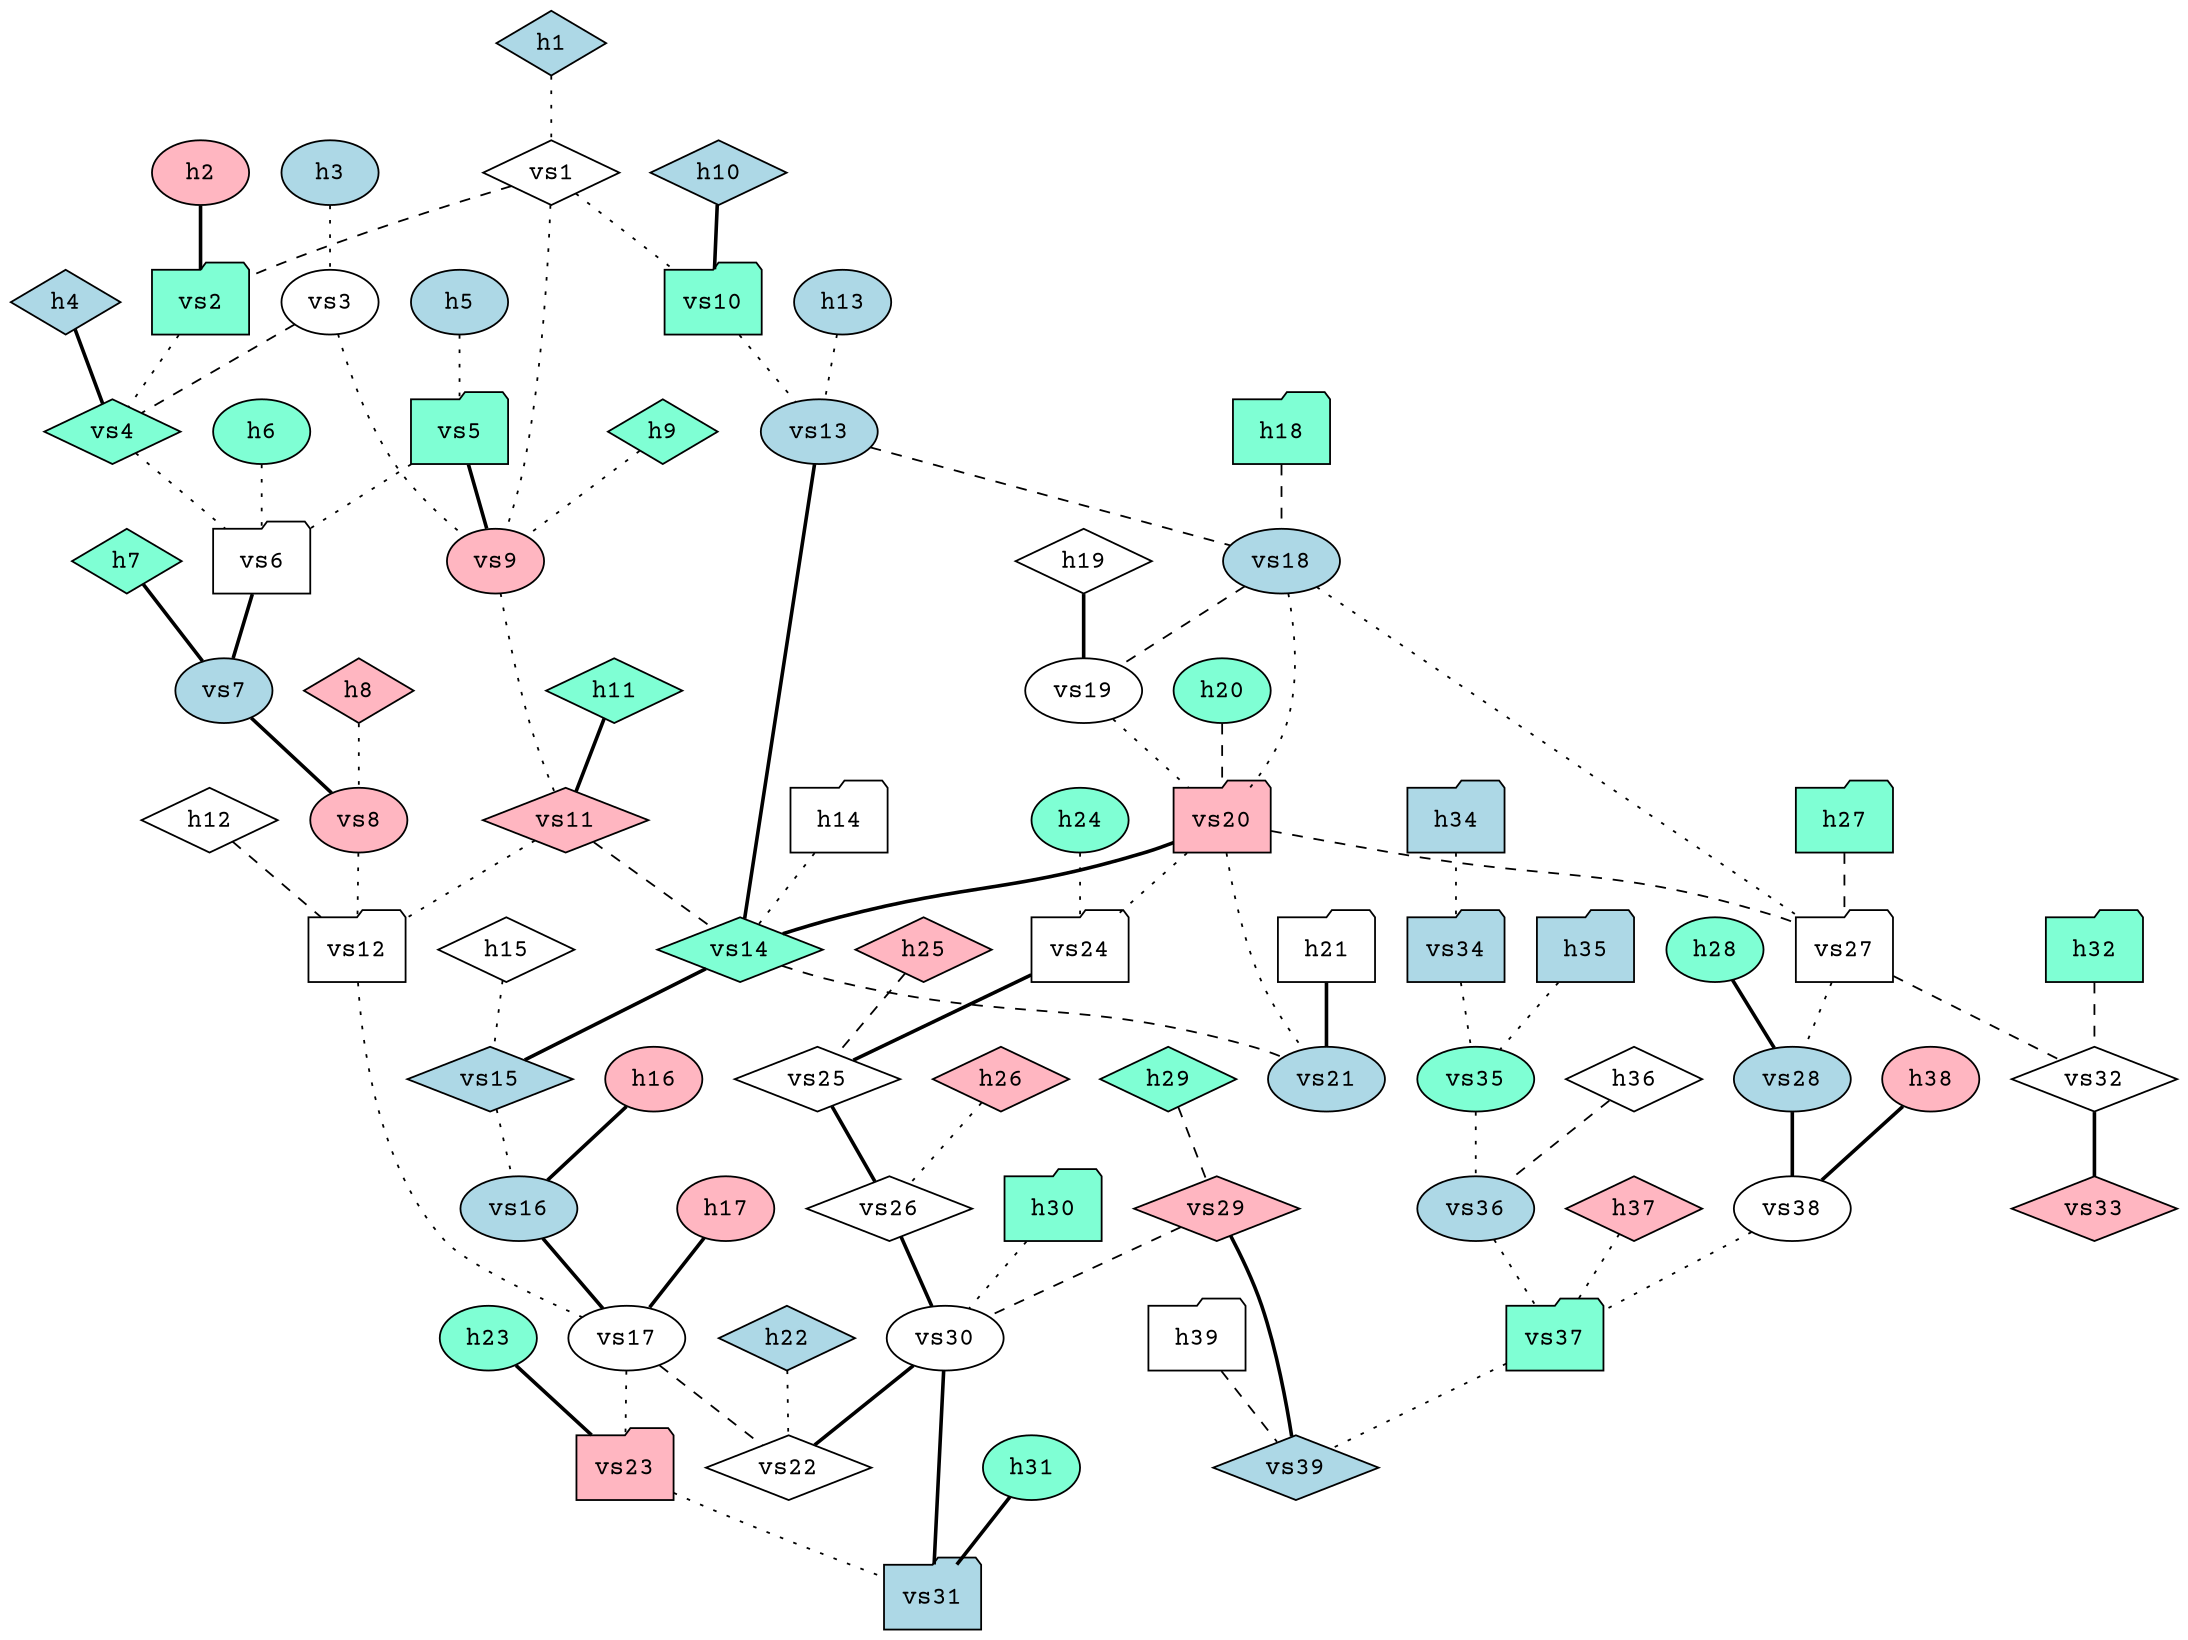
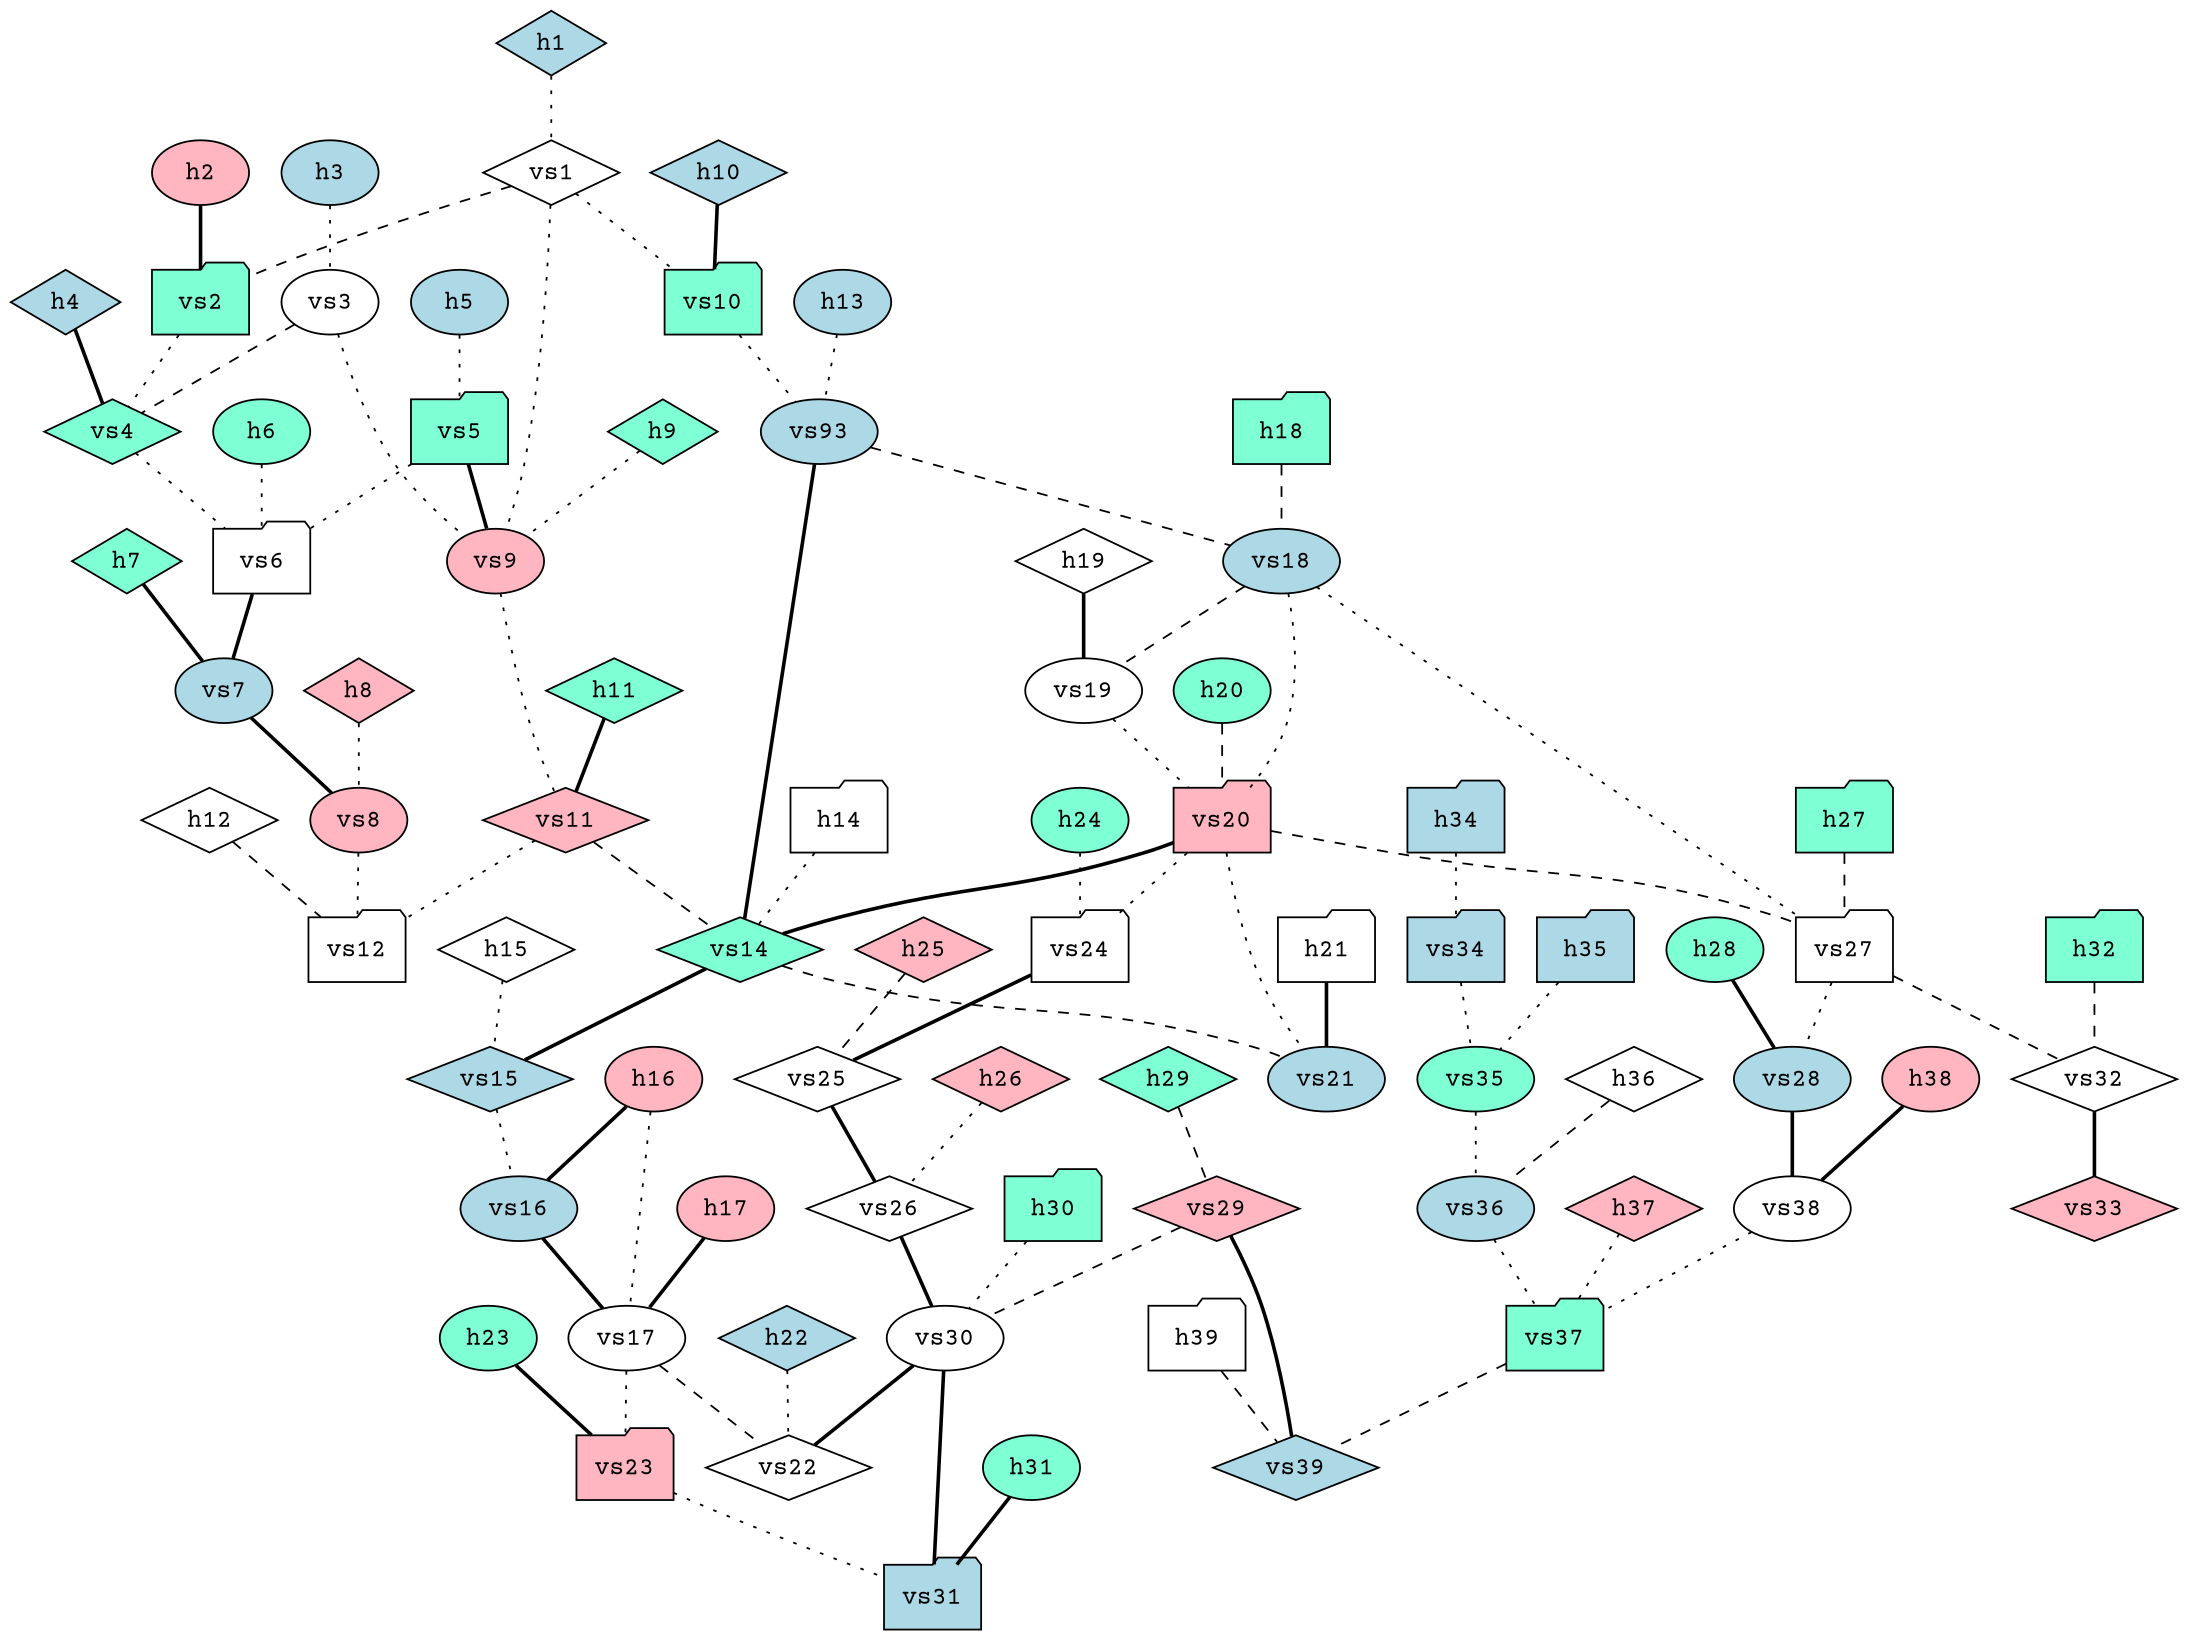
  graph {
    fontname="Courier Prime"
    node [cpu=2 fillcolor=white fontname="Courier Prime" shape=diamond style=filled type=switch]
    edge [bandwidth=100 fontname="Courier Prime" style=dotted]
    vs1 [datapathid=0000000000000001 mgmtport=9641 nbc=0.09619503303713828]
    vs2 [datapathid=0000000000000002 fillcolor=aquamarine mgmtport=9642 nbc=0.0418090681248576 shape=folder]
    vs9 [datapathid=0000000000000009 fillcolor=lightpink mgmtport=9649 nbc=0.20271132376395534 shape=ellipse]
    vs10 [datapathid=0000000000000010 fillcolor=aquamarine mgmtport=9650 nbc=0.08658008658008658 shape=folder]
    vs4 [datapathid=0000000000000004 fillcolor=aquamarine mgmtport=9644 nbc=0.0390749601275917]
    vs11 [datapathid=0000000000000011 fillcolor=lightpink mgmtport=9651 nbc=0.3046251993620415]
-   vs13 [datapathid=0000000000000013 fillcolor=lightblue mgmtport=9653 nbc=0.12319434951013901 shape=ellipse]
+   vs13 [datapathid=0000000000000013 fillcolor=lightblue mgmtport=9653 nbc=0.12319434951013901 shape=ellipse label=vs93]
    vs6 [datapathid=0000000000000006 mgmtport=9646 nbc=0.04875825928457508 shape=folder]
    vs3 [datapathid=0000000000000003 mgmtport=9643 nbc=0.05103668261562999 shape=ellipse]
    vs7 [datapathid=0000000000000007 fillcolor=lightblue mgmtport=9647 nbc=0.053542948279790385 shape=ellipse]
    vs5 [datapathid=0000000000000005 fillcolor=aquamarine mgmtport=9645 nbc=0.055251765778081566 shape=folder]
    vs8 [datapathid=0000000000000008 fillcolor=lightpink mgmtport=9648 nbc=0.08703577124629756 shape=ellipse]
    vs12 [datapathid=0000000000000012 mgmtport=9652 nbc=0.2226019594440647 shape=folder]
    vs17 [datapathid=0000000000000017 mgmtport=9657 nbc=0.2093415356573251 shape=ellipse]
    vs14 [datapathid=0000000000000014 fillcolor=aquamarine mgmtport=9654 nbc=0.3220551378446114]
    vs18 [datapathid=0000000000000018 fillcolor=lightblue mgmtport=9658 nbc=0.10893141945773524 shape=ellipse]
    vs15 [datapathid=0000000000000015 fillcolor=lightblue mgmtport=9655 nbc=0.0762816131237184]
    vs21 [datapathid=0000000000000021 fillcolor=lightblue mgmtport=9661 nbc=0.025974025974025976 shape=ellipse]
    vs22 [datapathid=0000000000000022 mgmtport=9662 nbc=0.12531328320802004]
    vs23 [datapathid=0000000000000023 fillcolor=lightpink mgmtport=9663 nbc=0.05012531328320802 shape=folder]
    vs19 [datapathid=0000000000000019 mgmtport=9659 nbc=0.025974025974025976 shape=ellipse]
    vs27 [datapathid=0000000000000027 mgmtport=9667 nbc=0.2911141490088859 shape=folder]
    vs16 [datapathid=0000000000000016 fillcolor=lightblue mgmtport=9656 nbc=0.06306675780359992 shape=ellipse]
    vs31 [datapathid=0000000000000031 fillcolor=lightblue mgmtport=9671 nbc=0.04146730462519937 shape=folder]
    vs20 [datapathid=0000000000000020 fillcolor=lightpink mgmtport=9660 nbc=0.3329687856003646 shape=folder]
    vs28 [datapathid=0000000000000028 fillcolor=lightblue mgmtport=9668 nbc=0.1269537480063796 shape=ellipse]
    vs32 [datapathid=0000000000000032 mgmtport=9672 nbc=0.12907268170426067]
    vs24 [datapathid=0000000000000024 mgmtport=9664 nbc=0.108339029391661 shape=folder]
    vs25 [datapathid=0000000000000025 mgmtport=9665 nbc=0.0848712690817954]
    vs26 [datapathid=0000000000000026 mgmtport=9666 nbc=0.07758031442241967]
    vs30 [datapathid=0000000000000030 mgmtport=9670 nbc=0.18478013214855324 shape=ellipse]
    vs38 [datapathid=0000000000000038 mgmtport=9678 nbc=0.10416951469583048 shape=ellipse]
    vs33 [datapathid=0000000000000033 fillcolor=lightpink mgmtport=9673 nbc=0.09250398724082934]
    vs37 [datapathid=0000000000000037 fillcolor=aquamarine mgmtport=9677 nbc=0.13914331282752337 shape=folder]
    vs29 [datapathid=0000000000000029 fillcolor=lightpink mgmtport=9669 nbc=0.1174527227158806]
    vs39 [datapathid=0000000000000039 fillcolor=lightblue mgmtport=9679 nbc=0.10359990886306676]
    vs34 [datapathid=0000000000000034 fillcolor=lightblue mgmtport=9674 nbc=0.06527682843472318 shape=folder]
    vs35 [datapathid=0000000000000035 fillcolor=aquamarine mgmtport=9675 nbc=0.04796081111870585 shape=ellipse]
    vs36 [datapathid=0000000000000036 fillcolor=lightblue mgmtport=9676 nbc=0.062314878104351795 shape=ellipse]
    h1 [fillcolor=lightblue type=host]
    h2 [fillcolor=lightpink shape=ellipse type=host]
    h3 [fillcolor=lightblue shape=ellipse type=host]
    h4 [fillcolor=lightblue type=host]
    h5 [fillcolor=lightblue shape=ellipse type=host]
    h6 [fillcolor=aquamarine shape=ellipse type=host]
    h7 [fillcolor=aquamarine type=host]
    h8 [fillcolor=lightpink type=host]
    h9 [fillcolor=aquamarine type=host]
    h10 [fillcolor=lightblue type=host]
    h11 [fillcolor=aquamarine type=host]
    h12 [type=host]
    h13 [fillcolor=lightblue shape=ellipse type=host]
    h14 [shape=folder type=host]
    h15 [type=host]
    h16 [fillcolor=lightpink shape=ellipse type=host]
    h17 [fillcolor=lightpink shape=ellipse type=host]
    h18 [fillcolor=aquamarine shape=folder type=host]
    h19 [type=host]
    h20 [fillcolor=aquamarine shape=ellipse type=host]
    h21 [shape=folder type=host]
    h22 [fillcolor=lightblue type=host]
    h23 [fillcolor=aquamarine shape=ellipse type=host]
    h24 [fillcolor=aquamarine shape=ellipse type=host]
    h25 [fillcolor=lightpink type=host]
    h26 [fillcolor=lightpink type=host]
    h27 [fillcolor=aquamarine shape=folder type=host]
    h28 [fillcolor=aquamarine shape=ellipse type=host]
    h29 [fillcolor=aquamarine type=host]
    h30 [fillcolor=aquamarine shape=folder type=host]
    h31 [fillcolor=aquamarine shape=ellipse type=host]
    h32 [fillcolor=aquamarine shape=folder type=host]
    h34 [fillcolor=lightblue shape=folder type=host]
    h35 [fillcolor=lightblue shape=folder type=host]
    h36 [type=host]
    h37 [fillcolor=lightpink type=host]
    h38 [fillcolor=lightpink shape=ellipse type=host]
    h39 [shape=folder type=host]
    vs1 -- vs2 [style=dashed]
    vs1 -- vs9
    vs1 -- vs10
    vs2 -- vs4
    vs9 -- vs11
    vs10 -- vs13
    vs4 -- vs6
    vs11 -- vs12
    vs11 -- vs14 [style=dashed]
    vs13 -- vs14 [style=bold]
    vs13 -- vs18 [style=dashed]
    vs6 -- vs7 [style=bold]
    vs3 -- vs9
    vs3 -- vs4 [style=dashed]
    vs7 -- vs8 [style=bold]
    vs5 -- vs9 [style=bold]
    vs5 -- vs6
    vs8 -- vs12
-   vs12 -- vs17
+   h16 -- vs17
    vs17 -- vs22 [style=dashed]
    vs17 -- vs23
    vs14 -- vs15 [style=bold]
    vs14 -- vs21 [style=dashed]
    vs18 -- vs19 [style=dashed]
    vs18 -- vs27
    vs15 -- vs16
    vs23 -- vs31
    vs19 -- vs20
    vs27 -- vs28
    vs27 -- vs32 [style=dashed]
    vs16 -- vs17 [style=bold]
    vs20 -- vs14 [style=bold]
    vs20 -- vs18
    vs20 -- vs21
    vs20 -- vs27 [style=dashed]
    vs20 -- vs24
    vs28 -- vs38 [style=bold]
    vs32 -- vs33 [style=bold]
    vs24 -- vs25 [style=bold]
    vs25 -- vs26 [style=bold]
    vs26 -- vs30 [style=bold]
    vs30 -- vs22 [style=bold]
    vs30 -- vs31 [style=bold]
    vs38 -- vs37
-   vs37 -- vs39
+   vs37 -- vs39 [style=dashed]
    vs29 -- vs30 [style=dashed]
    vs29 -- vs39 [style=bold]
    vs34 -- vs35
    vs35 -- vs36
    vs36 -- vs37
    h1 -- vs1 [bandwidth=1000]
    h2 -- vs2 [bandwidth=1000 style=bold]
    h3 -- vs3 [bandwidth=1000]
    h4 -- vs4 [bandwidth=1000 style=bold]
    h5 -- vs5 [bandwidth=1000]
    h6 -- vs6 [bandwidth=1000]
    h7 -- vs7 [bandwidth=1000 style=bold]
    h8 -- vs8 [bandwidth=1000]
    h9 -- vs9 [bandwidth=1000]
    h10 -- vs10 [bandwidth=1000 style=bold]
    h11 -- vs11 [bandwidth=1000 style=bold]
    h12 -- vs12 [bandwidth=1000 style=dashed]
    h13 -- vs13 [bandwidth=1000]
    h14 -- vs14 [bandwidth=1000]
    h15 -- vs15 [bandwidth=1000]
    h16 -- vs16 [bandwidth=1000 style=bold]
    h17 -- vs17 [bandwidth=1000 style=bold]
    h18 -- vs18 [bandwidth=1000 style=dashed]
    h19 -- vs19 [bandwidth=1000 style=bold]
    h20 -- vs20 [bandwidth=1000 style=dashed]
    h21 -- vs21 [bandwidth=1000 style=bold]
    h22 -- vs22 [bandwidth=1000]
    h23 -- vs23 [bandwidth=1000 style=bold]
    h24 -- vs24 [bandwidth=1000]
    h25 -- vs25 [bandwidth=1000 style=dashed]
    h26 -- vs26 [bandwidth=1000]
    h27 -- vs27 [bandwidth=1000 style=dashed]
    h28 -- vs28 [bandwidth=1000 style=bold]
    h29 -- vs29 [bandwidth=1000 style=dashed]
    h30 -- vs30 [bandwidth=1000]
    h31 -- vs31 [bandwidth=1000 style=bold]
    h32 -- vs32 [bandwidth=1000 style=dashed]
    h34 -- vs34 [bandwidth=1000]
    h35 -- vs35 [bandwidth=1000]
    h36 -- vs36 [bandwidth=1000 style=dashed]
    h37 -- vs37 [bandwidth=1000]
    h38 -- vs38 [bandwidth=1000 style=bold]
    h39 -- vs39 [bandwidth=1000 style=dashed]
  }
